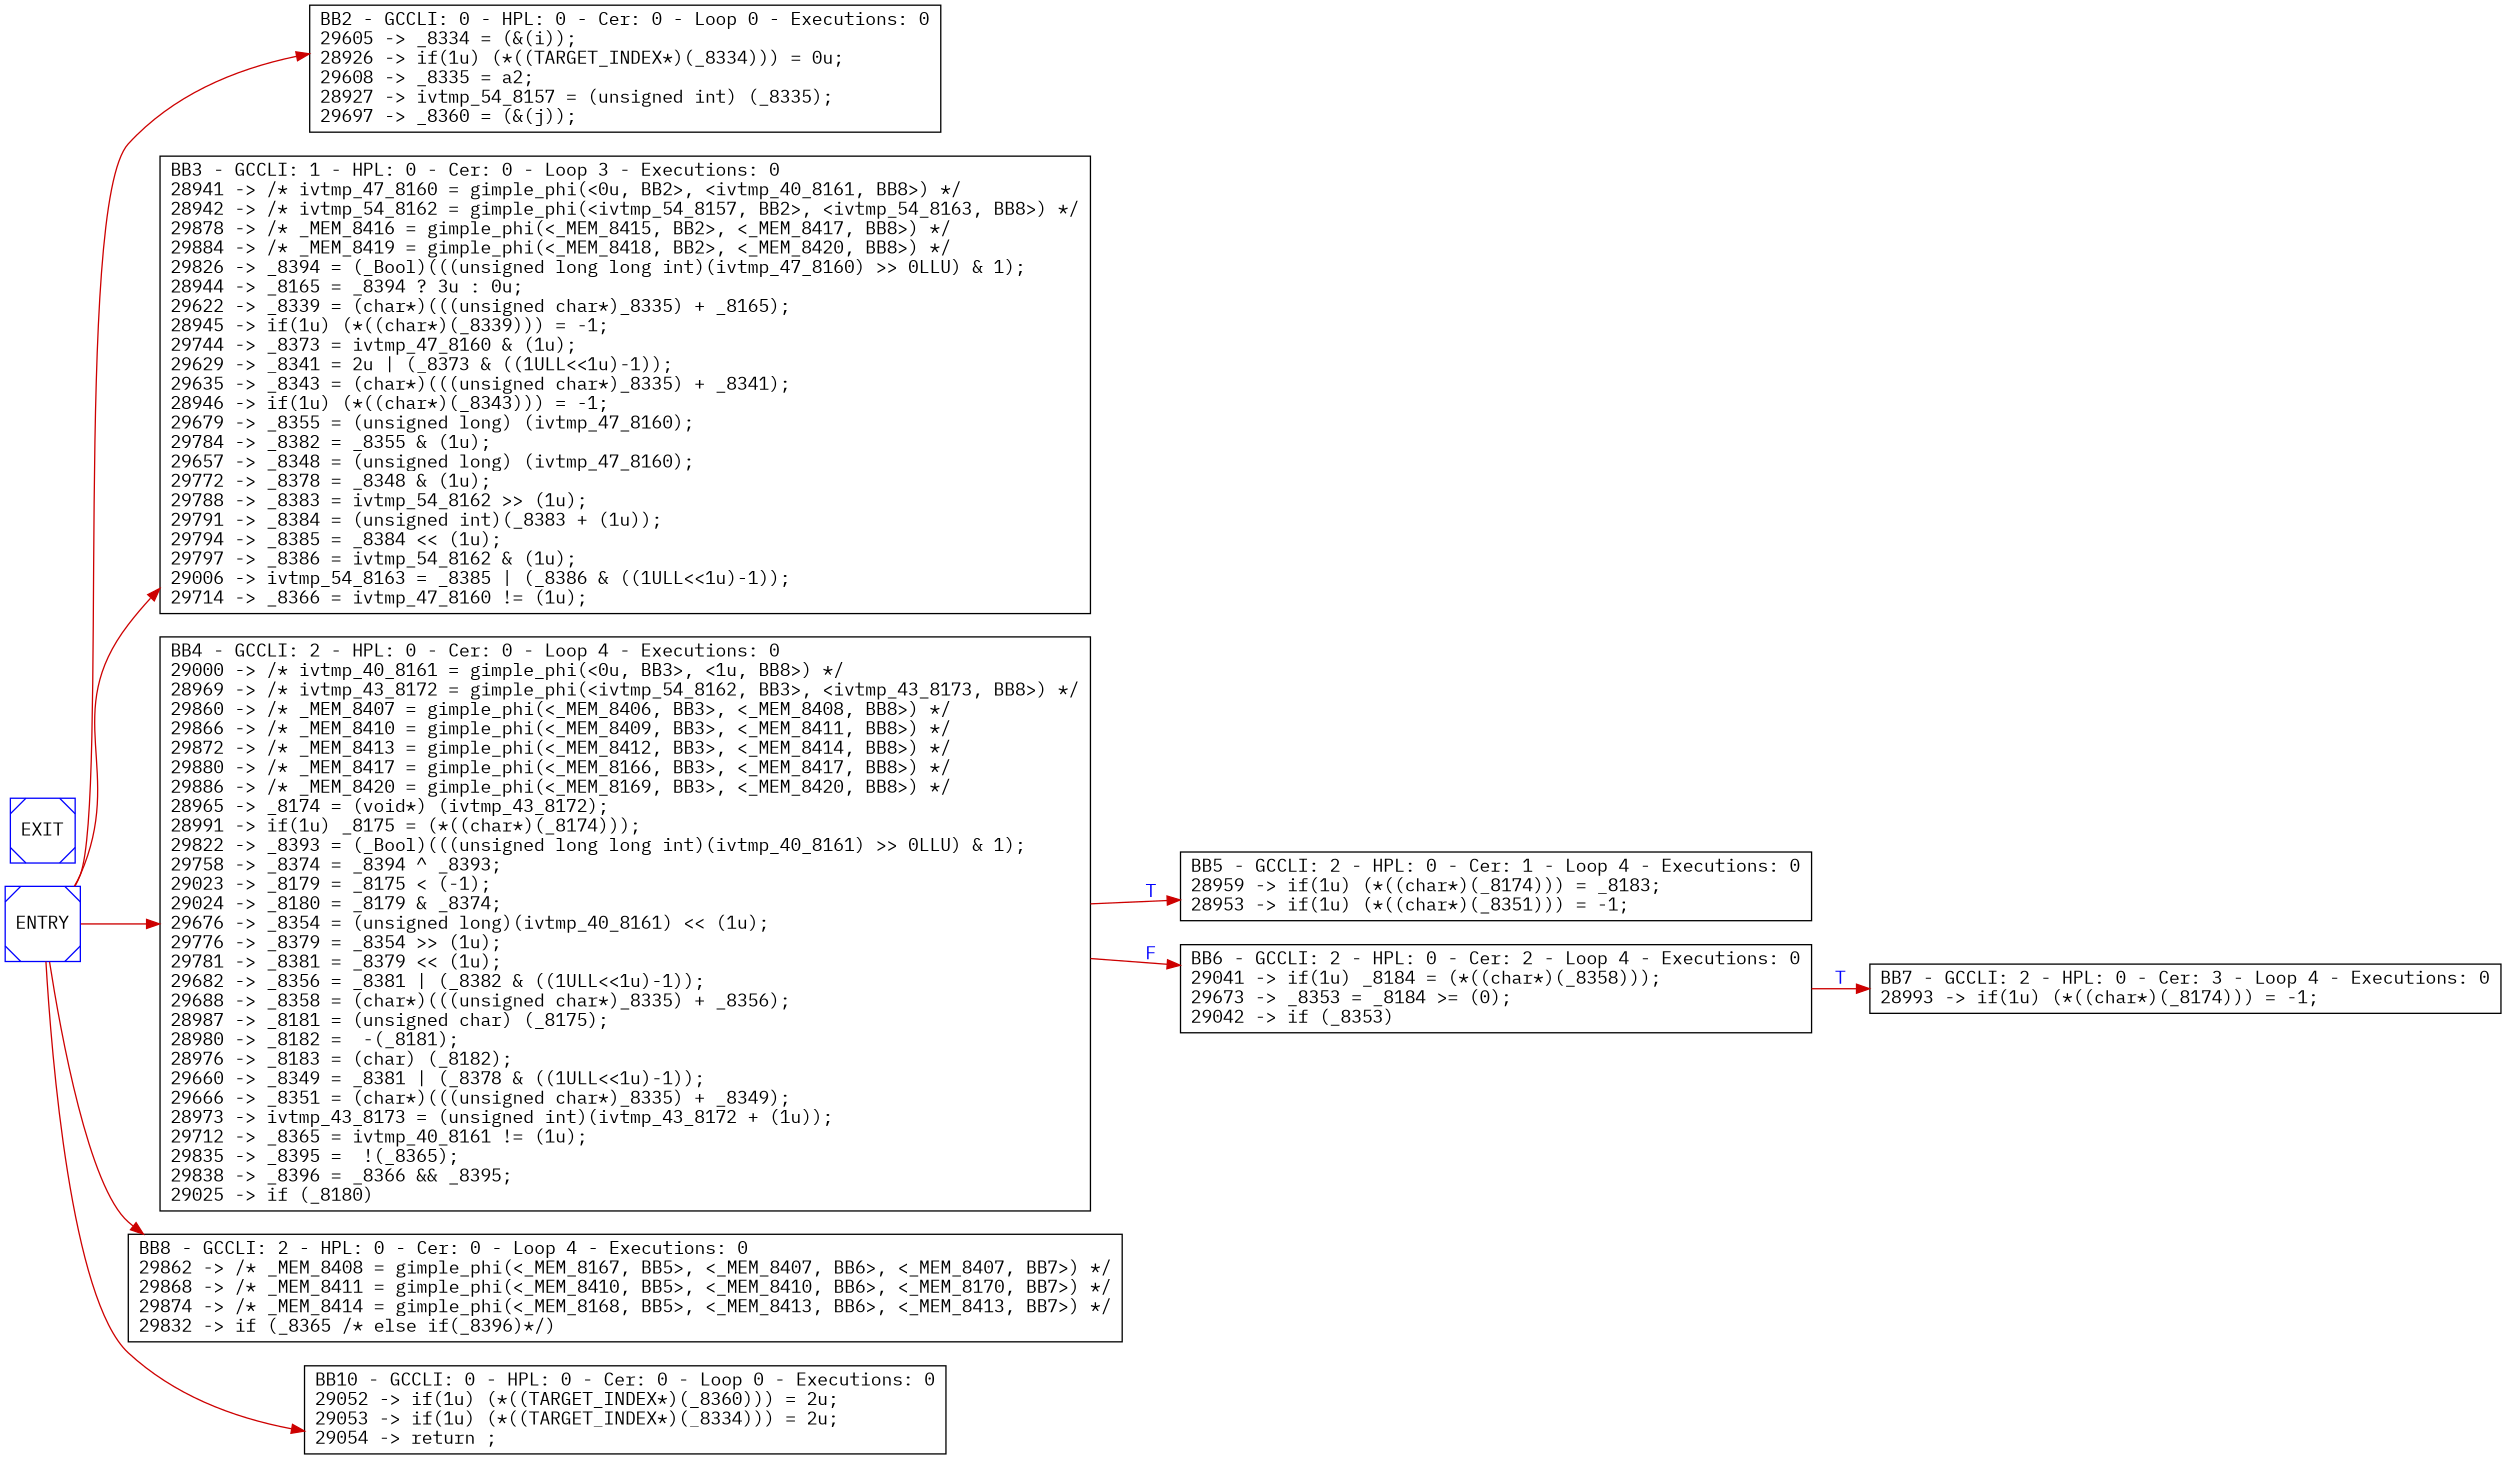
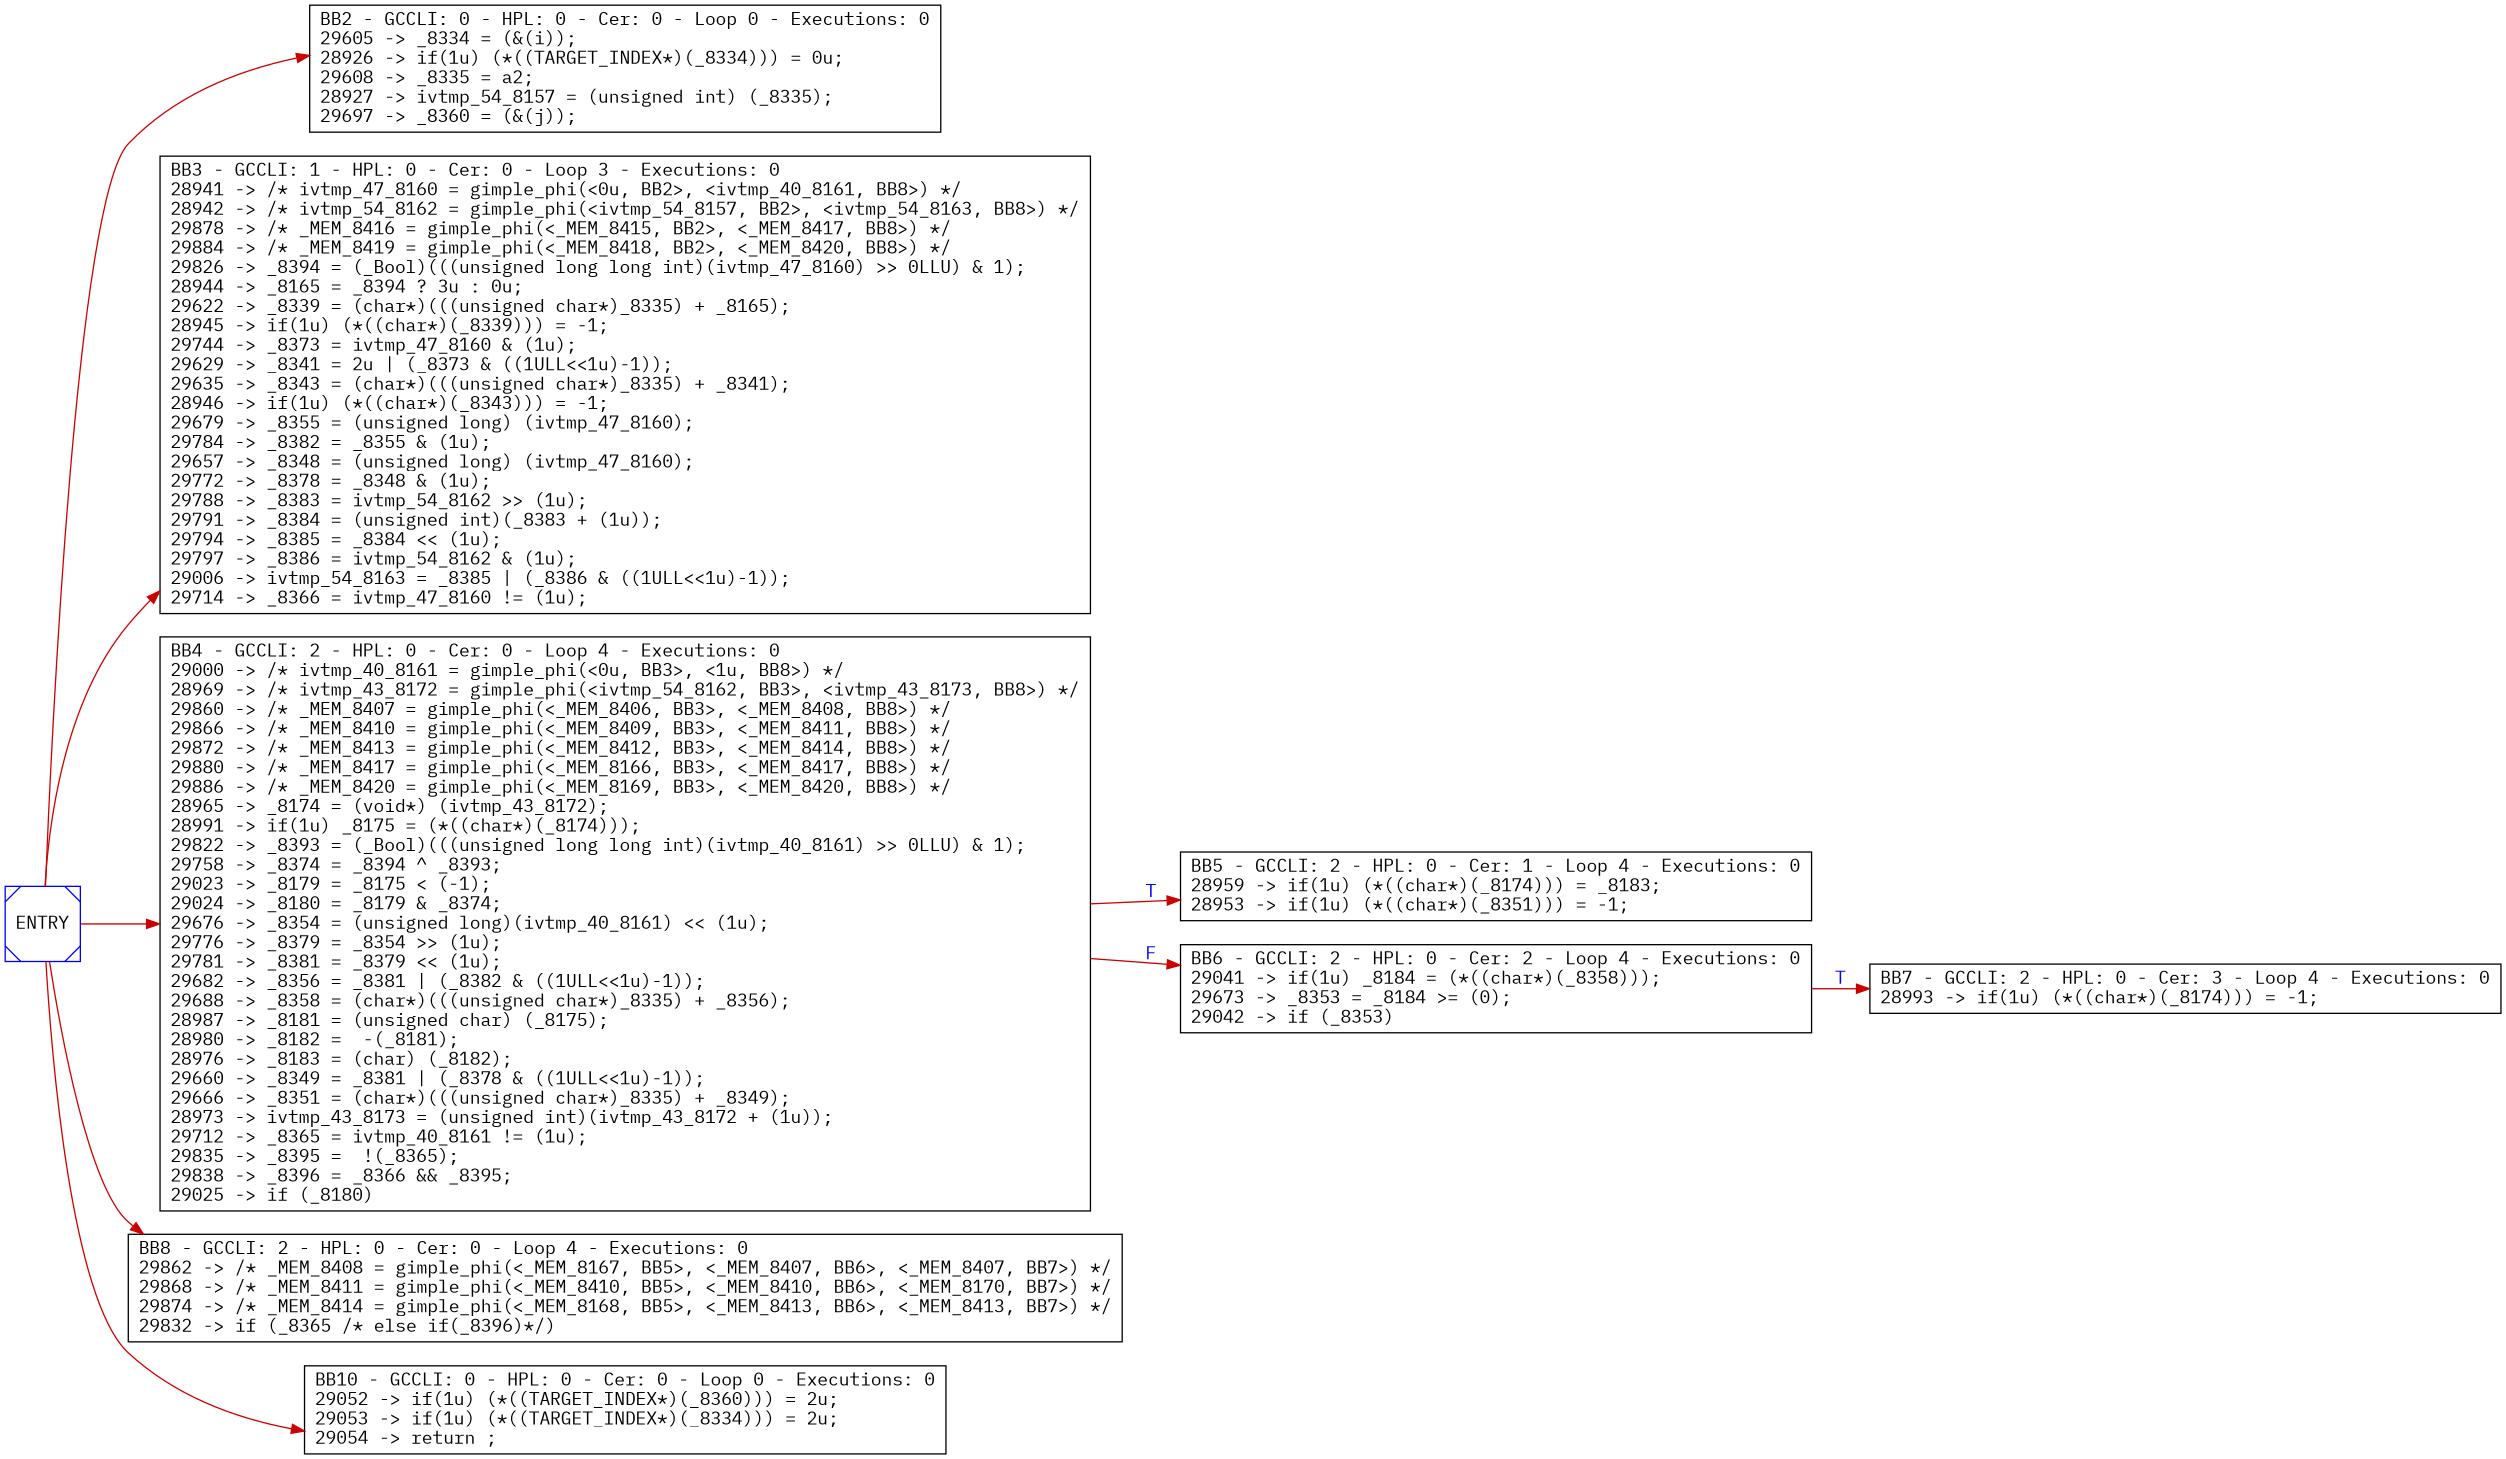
  digraph {
    rankdir=LR
    fontname="IBM Plex Mono"
    node [shape=box fontname="IBM Plex Mono"]
    edge [color=red3 fontcolor=blue fontname="IBM Plex Mono"]
    n1 [color=blue label=ENTRY shape=Msquare]
    n2 [label="BB2 - GCCLI: 0 - HPL: 0 - Cer: 0 - Loop 0 - Executions: 0\n29605 -> _8334 = (&(i));\l28926 -> if(1u) (*((TARGET_INDEX*)(_8334))) = 0u;\l29608 -> _8335 = a2;\l28927 -> ivtmp_54_8157 = (unsigned int) (_8335);\l29697 -> _8360 = (&(j));\l"]
    n3 [label="BB3 - GCCLI: 1 - HPL: 0 - Cer: 0 - Loop 3 - Executions: 0\l28941 -> /* ivtmp_47_8160 = gimple_phi(<0u, BB2>, <ivtmp_40_8161, BB8>) */\l28942 -> /* ivtmp_54_8162 = gimple_phi(<ivtmp_54_8157, BB2>, <ivtmp_54_8163, BB8>) */\l29878 -> /* _MEM_8416 = gimple_phi(<_MEM_8415, BB2>, <_MEM_8417, BB8>) */\l29884 -> /* _MEM_8419 = gimple_phi(<_MEM_8418, BB2>, <_MEM_8420, BB8>) */\l29826 -> _8394 = (_Bool)(((unsigned long long int)(ivtmp_47_8160) >> 0LLU) & 1);\l28944 -> _8165 = _8394 ? 3u : 0u;\l29622 -> _8339 = (char*)(((unsigned char*)_8335) + _8165);\l28945 -> if(1u) (*((char*)(_8339))) = -1;\l29744 -> _8373 = ivtmp_47_8160 & (1u);\l29629 -> _8341 = 2u | (_8373 & ((1ULL<<1u)-1));\l29635 -> _8343 = (char*)(((unsigned char*)_8335) + _8341);\l28946 -> if(1u) (*((char*)(_8343))) = -1;\l29679 -> _8355 = (unsigned long) (ivtmp_47_8160);\l29784 -> _8382 = _8355 & (1u);\l29657 -> _8348 = (unsigned long) (ivtmp_47_8160);\l29772 -> _8378 = _8348 & (1u);\l29788 -> _8383 = ivtmp_54_8162 >> (1u);\l29791 -> _8384 = (unsigned int)(_8383 + (1u));\l29794 -> _8385 = _8384 << (1u);\l29797 -> _8386 = ivtmp_54_8162 & (1u);\l29006 -> ivtmp_54_8163 = _8385 | (_8386 & ((1ULL<<1u)-1));\l29714 -> _8366 = ivtmp_47_8160 != (1u);\l"]
    n4 [label="BB4 - GCCLI: 2 - HPL: 0 - Cer: 0 - Loop 4 - Executions: 0\l29000 -> /* ivtmp_40_8161 = gimple_phi(<0u, BB3>, <1u, BB8>) */\l28969 -> /* ivtmp_43_8172 = gimple_phi(<ivtmp_54_8162, BB3>, <ivtmp_43_8173, BB8>) */\l29860 -> /* _MEM_8407 = gimple_phi(<_MEM_8406, BB3>, <_MEM_8408, BB8>) */\l29866 -> /* _MEM_8410 = gimple_phi(<_MEM_8409, BB3>, <_MEM_8411, BB8>) */\l29872 -> /* _MEM_8413 = gimple_phi(<_MEM_8412, BB3>, <_MEM_8414, BB8>) */\l29880 -> /* _MEM_8417 = gimple_phi(<_MEM_8166, BB3>, <_MEM_8417, BB8>) */\l29886 -> /* _MEM_8420 = gimple_phi(<_MEM_8169, BB3>, <_MEM_8420, BB8>) */\l28965 -> _8174 = (void*) (ivtmp_43_8172);\l28991 -> if(1u) _8175 = (*((char*)(_8174)));\l29822 -> _8393 = (_Bool)(((unsigned long long int)(ivtmp_40_8161) >> 0LLU) & 1);\l29758 -> _8374 = _8394 ^ _8393;\l29023 -> _8179 = _8175 < (-1);\l29024 -> _8180 = _8179 & _8374;\l29676 -> _8354 = (unsigned long)(ivtmp_40_8161) << (1u);\l29776 -> _8379 = _8354 >> (1u);\l29781 -> _8381 = _8379 << (1u);\l29682 -> _8356 = _8381 | (_8382 & ((1ULL<<1u)-1));\l29688 -> _8358 = (char*)(((unsigned char*)_8335) + _8356);\l28987 -> _8181 = (unsigned char) (_8175);\l28980 -> _8182 =  -(_8181);\l28976 -> _8183 = (char) (_8182);\l29660 -> _8349 = _8381 | (_8378 & ((1ULL<<1u)-1));\l29666 -> _8351 = (char*)(((unsigned char*)_8335) + _8349);\l28973 -> ivtmp_43_8173 = (unsigned int)(ivtmp_43_8172 + (1u));\l29712 -> _8365 = ivtmp_40_8161 != (1u);\l29835 -> _8395 =  !(_8365);\l29838 -> _8396 = _8366 && _8395;\l29025 -> if (_8180)\l"]
    n5 [label="BB8 - GCCLI: 2 - HPL: 0 - Cer: 0 - Loop 4 - Executions: 0\l29862 -> /* _MEM_8408 = gimple_phi(<_MEM_8167, BB5>, <_MEM_8407, BB6>, <_MEM_8407, BB7>) */\l29868 -> /* _MEM_8411 = gimple_phi(<_MEM_8410, BB5>, <_MEM_8410, BB6>, <_MEM_8170, BB7>) */\l29874 -> /* _MEM_8414 = gimple_phi(<_MEM_8168, BB5>, <_MEM_8413, BB6>, <_MEM_8413, BB7>) */\l29832 -> if (_8365 /* else if(_8396)*/)\l"]
    n6 [label="BB10 - GCCLI: 0 - HPL: 0 - Cer: 0 - Loop 0 - Executions: 0\n29052 -> if(1u) (*((TARGET_INDEX*)(_8360))) = 2u;\l29053 -> if(1u) (*((TARGET_INDEX*)(_8334))) = 2u;\l29054 -> return ;\l"]
-   n7 [color=blue label=EXIT shape=Msquare]
    n8 [label="BB5 - GCCLI: 2 - HPL: 0 - Cer: 1 - Loop 4 - Executions: 0\n28959 -> if(1u) (*((char*)(_8174))) = _8183;\l28953 -> if(1u) (*((char*)(_8351))) = -1;\l"]
    n9 [label="BB6 - GCCLI: 2 - HPL: 0 - Cer: 2 - Loop 4 - Executions: 0\n29041 -> if(1u) _8184 = (*((char*)(_8358)));\l29673 -> _8353 = _8184 >= (0);\l29042 -> if (_8353)\l"]
    n10 [label="BB7 - GCCLI: 2 - HPL: 0 - Cer: 3 - Loop 4 - Executions: 0\n28993 -> if(1u) (*((char*)(_8174))) = -1;\l"]
    n1 -> n2
    n1 -> n3
    n1 -> n4
    n1 -> n5
    n1 -> n6
    n4 -> n8 [label=T]
    n4 -> n9 [label=F]
    n9 -> n10 [label=T]
  }
